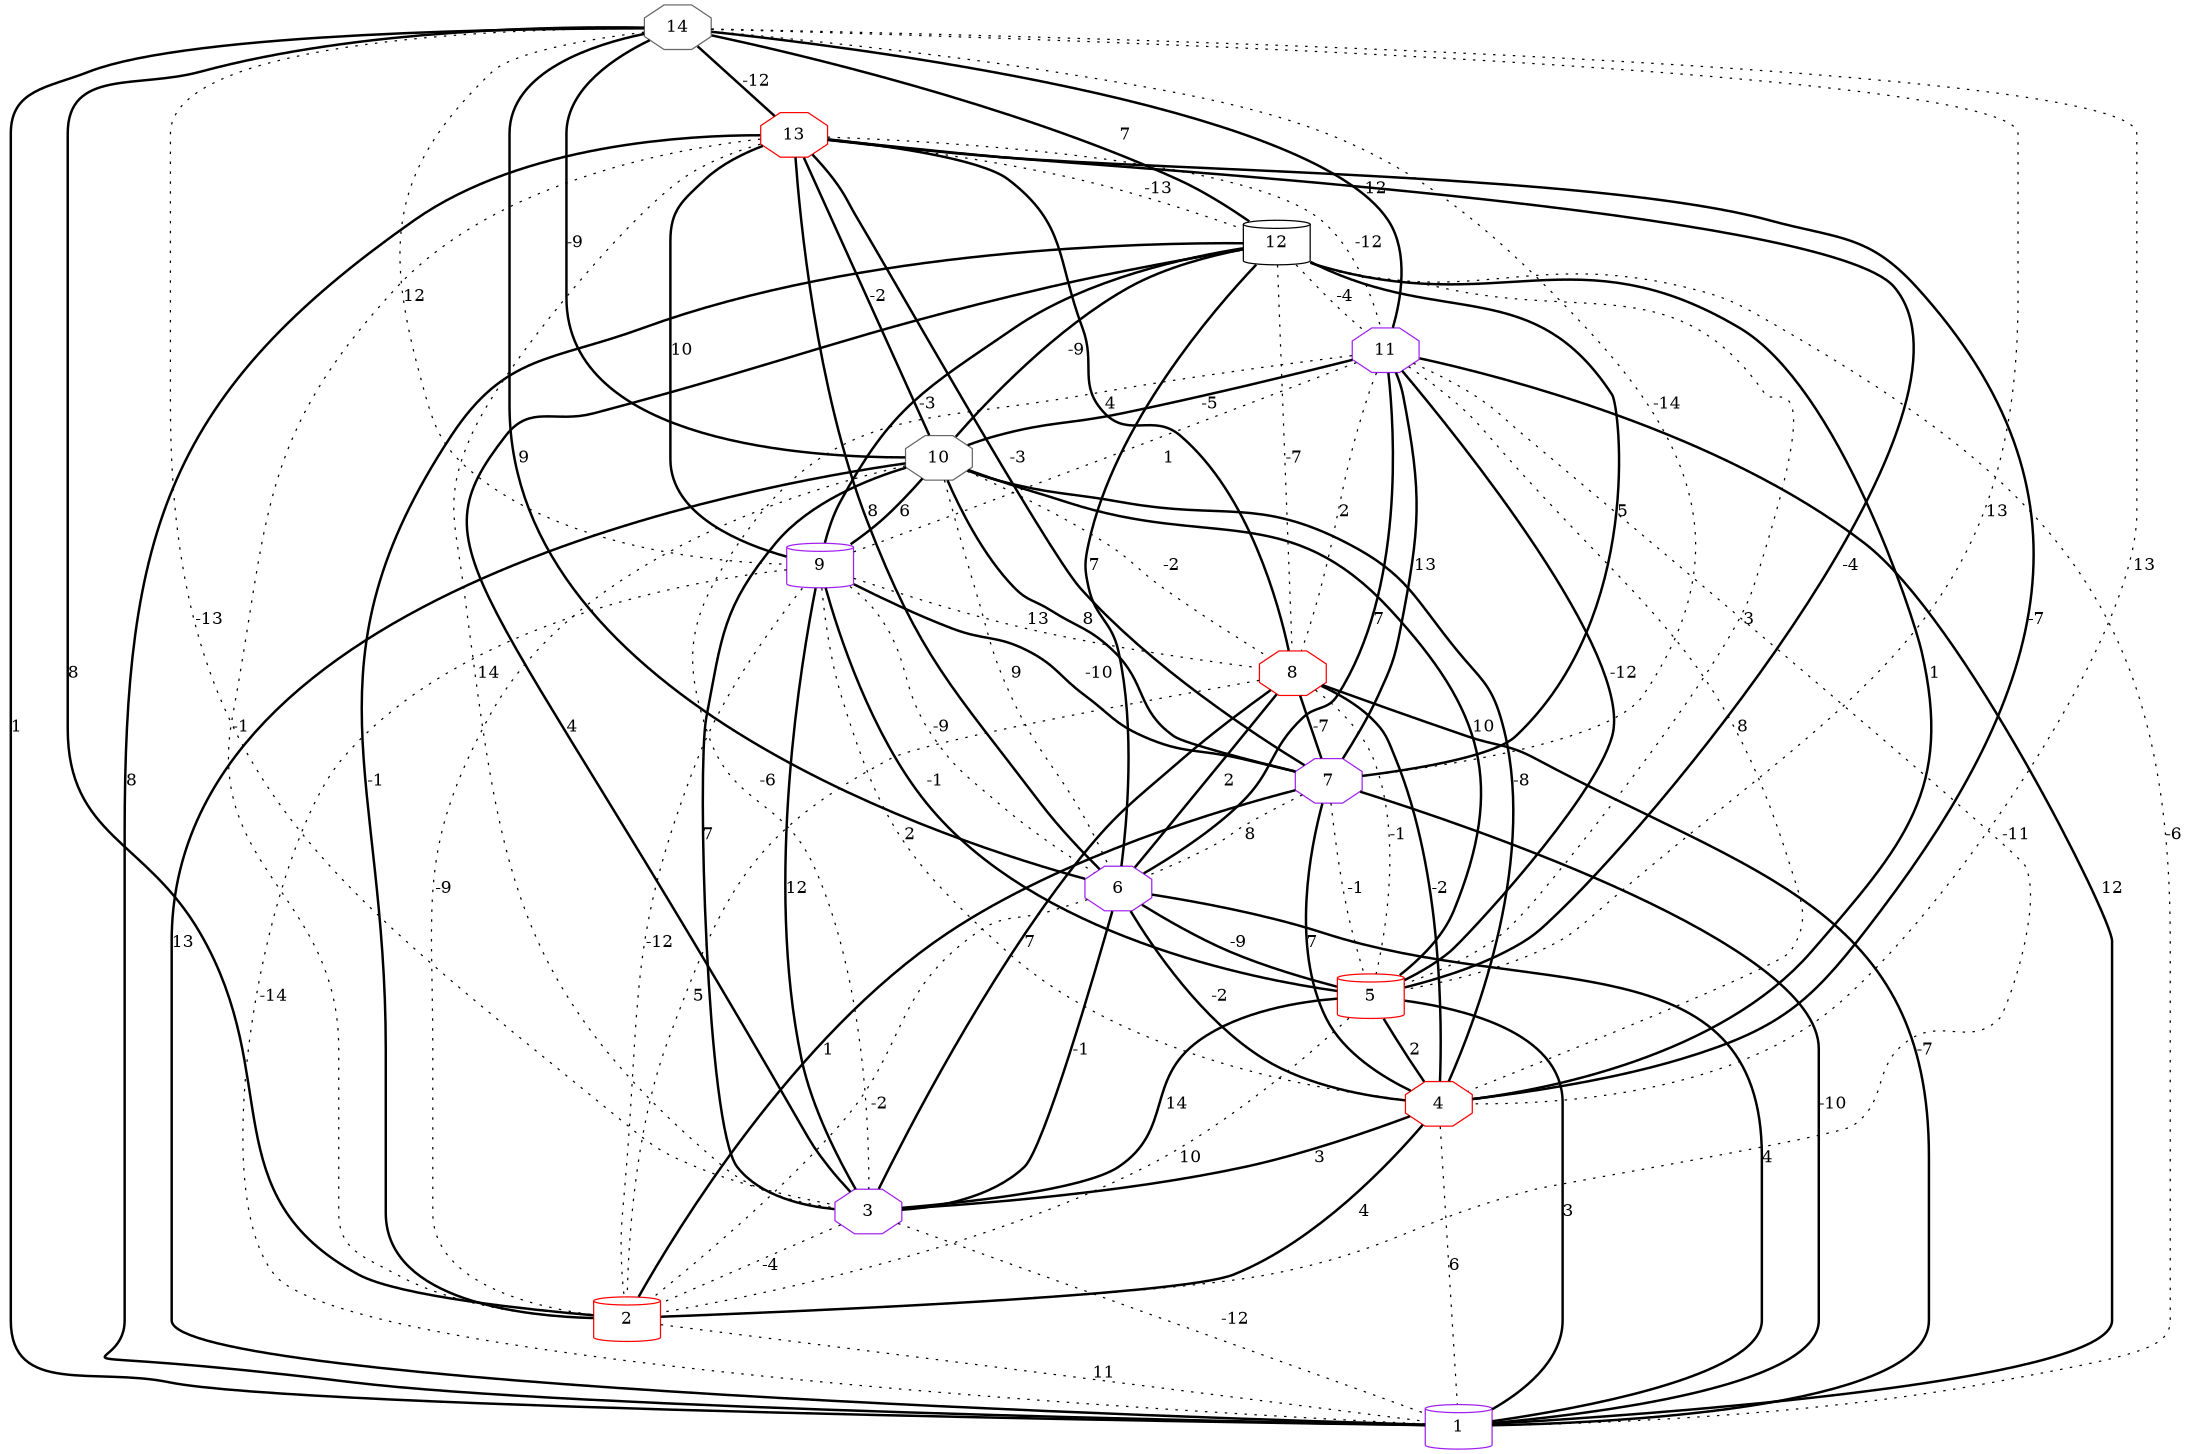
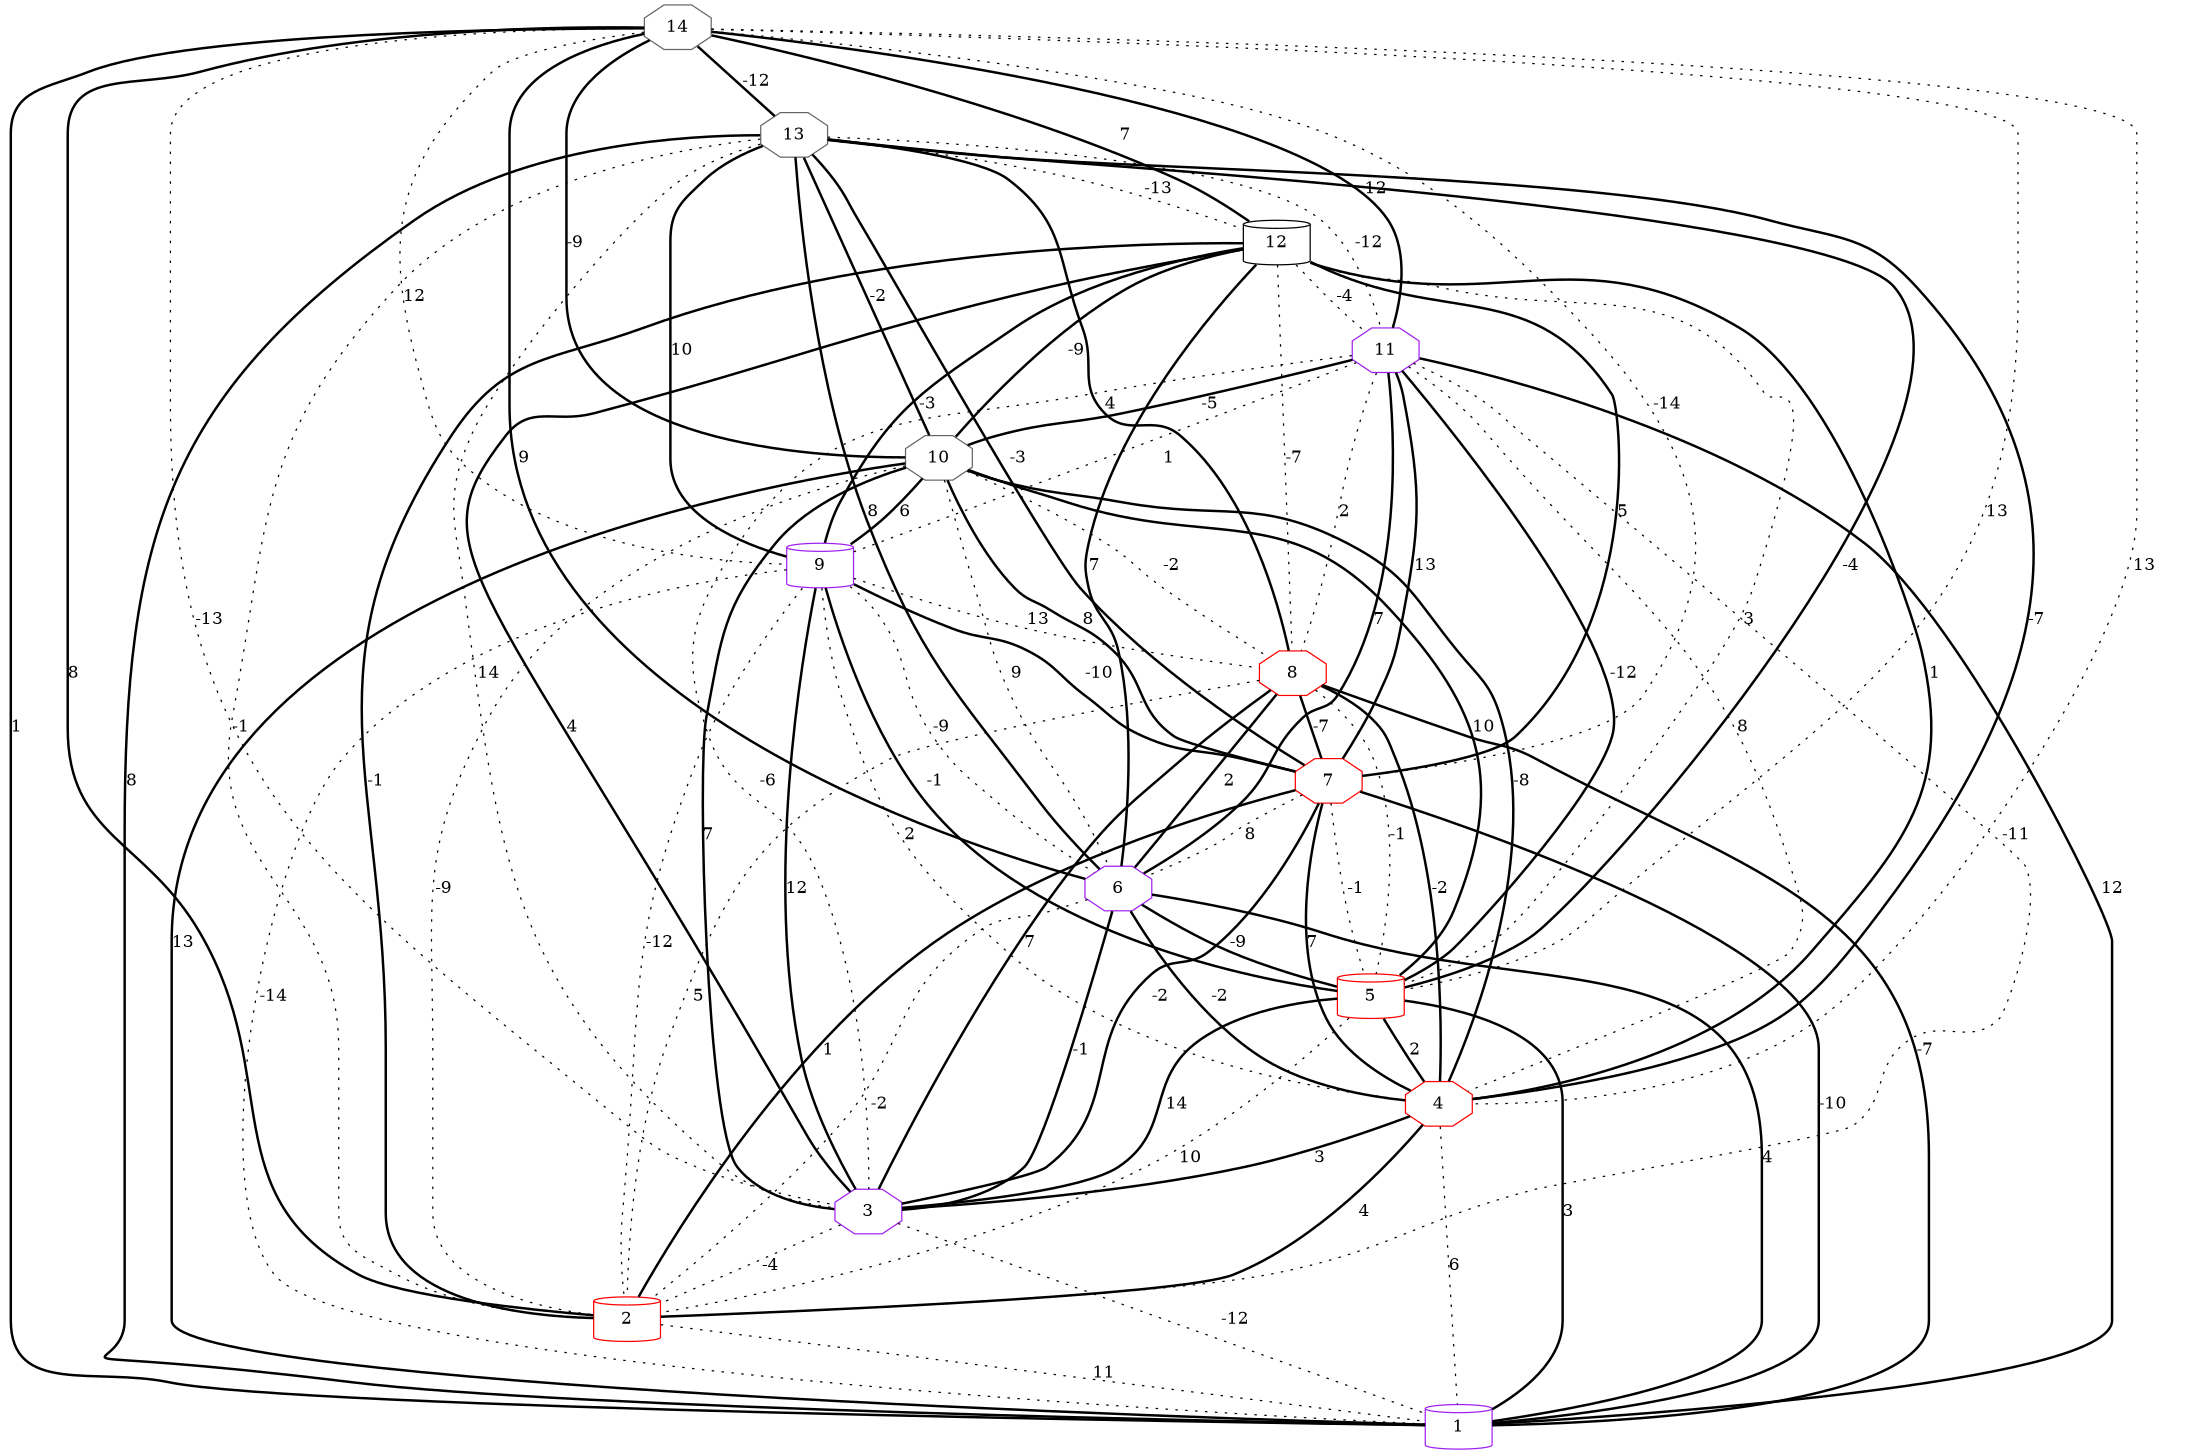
  graph {
    fontname="Helvetica,Arial,sans-serif"
    node [color=purple shape=octagon]
    edge [style=bold]
    14 [color=gray40]
    1 [shape=cylinder]
    2 [color=red shape=cylinder]
    3
    4 [color=red]
    5 [color=red shape=cylinder]
    6
-   7
+   7 [color=red]
    9 [shape=cylinder]
    10 [color=gray40]
    11
    12 [color=black shape=cylinder]
-   13 [color=red]
+   13 [color=gray40]
    8 [color=red]
    14 -- 1 [label=1]
    14 -- 2 [label=8]
    14 -- 3 [label=-13 style=dotted]
    14 -- 4 [label=13 style=dotted]
    14 -- 5 [label=13 style=dotted]
    14 -- 6 [label=9]
    14 -- 7 [label=-14 style=dotted]
    14 -- 9 [label=12 style=dotted]
    14 -- 10 [label=-9]
    14 -- 11 [label=12]
    14 -- 12 [label=7]
    14 -- 13 [label=-12]
    2 -- 1 [label=11 style=dotted]
    3 -- 1 [label=-12 style=dotted]
    3 -- 2 [label=-4 style=dotted]
    4 -- 1 [label=6 style=dotted]
    4 -- 2 [label=4]
    4 -- 3 [label=3]
    5 -- 1 [label=3]
    5 -- 2 [label=10 style=dotted]
    5 -- 3 [label=14]
    5 -- 4 [label=2]
    6 -- 1 [label=4]
    6 -- 2 [label=-2 style=dotted]
    6 -- 3 [label=-1]
    6 -- 4 [label=-2]
    6 -- 5 [label=-9]
    7 -- 1 [label=-10]
    7 -- 2 [label=1]
+   7 -- 3 [label=-2]
    7 -- 4 [label=7]
    7 -- 5 [label=-1 style=dotted]
    7 -- 6 [label=8 style=dotted]
    9 -- 1 [label=-14 style=dotted]
    9 -- 2 [label=-12 style=dotted]
    9 -- 3 [label=12]
    9 -- 4 [label=2 style=dotted]
    9 -- 5 [label=-1]
    9 -- 6 [label=-9 style=dotted]
    9 -- 7 [label=-10]
    9 -- 8 [label=13 style=dotted]
    10 -- 1 [label=13]
    10 -- 2 [label=-9 style=dotted]
    10 -- 3 [label=7]
    10 -- 4 [label=-8]
    10 -- 5 [label=10]
    10 -- 6 [label=9 style=dotted]
    10 -- 7 [label=8]
    10 -- 9 [label=6]
    10 -- 8 [label=-2 style=dotted]
    11 -- 1 [label=12]
    11 -- 2 [label=-11 style=dotted]
    11 -- 3 [label=-6 style=dotted]
    11 -- 4 [label=8 style=dotted]
    11 -- 5 [label=-12]
    11 -- 6 [label=7]
    11 -- 7 [label=13]
    11 -- 9 [label=1 style=dotted]
    11 -- 10 [label=-5]
    11 -- 8 [label=2 style=dotted]
-   12 -- 1 [label=-6 style=dotted]
    12 -- 2 [label=-1]
    12 -- 3 [label=4]
    12 -- 4 [label=1]
    12 -- 5 [label=3 style=dotted]
    12 -- 6 [label=7]
    12 -- 7 [label=5]
    12 -- 9 [label=-3]
    12 -- 10 [label=-9]
    12 -- 11 [label=-4 style=dotted]
    12 -- 8 [label=-7 style=dotted]
    13 -- 1 [label=8]
    13 -- 2 [label=-1 style=dotted]
    13 -- 3 [label=14 style=dotted]
    13 -- 4 [label=-7]
    13 -- 5 [label=-4]
    13 -- 6 [label=8]
    13 -- 7 [label=-3]
    13 -- 9 [label=10]
    13 -- 10 [label=-2]
    13 -- 11 [label=-12 style=dotted]
    13 -- 12 [label=-13 style=dotted]
    13 -- 8 [label=4]
    8 -- 1 [label=-7]
    8 -- 2 [label=5 style=dotted]
    8 -- 3 [label=7]
    8 -- 4 [label=-2]
    8 -- 5 [label=-1 style=dotted]
    8 -- 6 [label=2]
    8 -- 7 [label=-7]
  }
